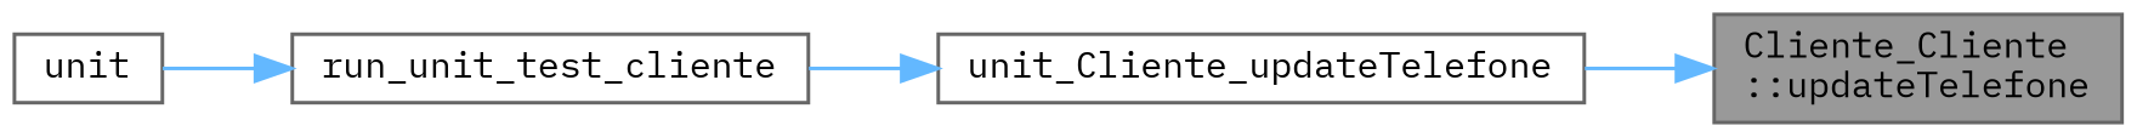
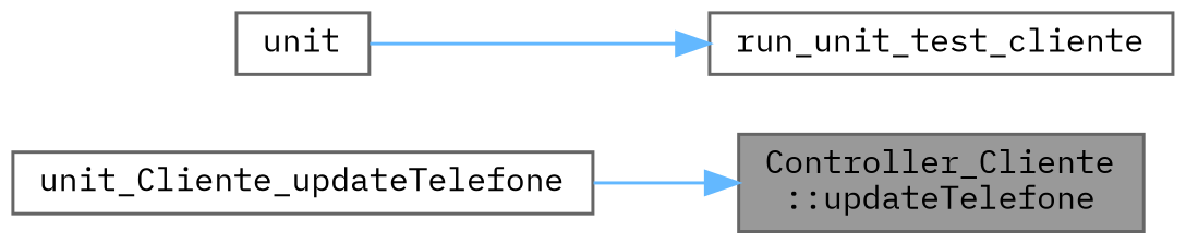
  digraph {
    fontname="IBM Plex Mono"
    rankdir=RL
    node [color=grey40 fillcolor=white fontname="IBM Plex Mono" fontsize=10 shape=box style=filled]
    edge [color=steelblue1 dir=back fontname="IBM Plex Mono" fontsize=10 labelfontname=Helvetica labelfontsize=10 style=solid]
-   n1 [color=gray40 fillcolor=grey60 fontcolor=black height=0.2 label="Cliente_Cliente\l::updateTelefone" width=0.4]
+   n1 [color=gray40 fillcolor=grey60 fontcolor=black height=0.2 label="Controller_Cliente\l::updateTelefone" width=0.4]
    n2 [height=0.2 label=unit_Cliente_updateTelefone width=0.4]
    n3 [height=0.2 label=run_unit_test_cliente width=0.4]
    n4 [height=0.2 label=unit width=0.4]
    n1 -> n2
-   n2 -> n3
    n3 -> n4
  }
